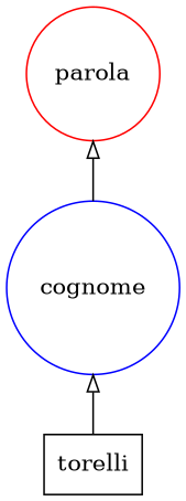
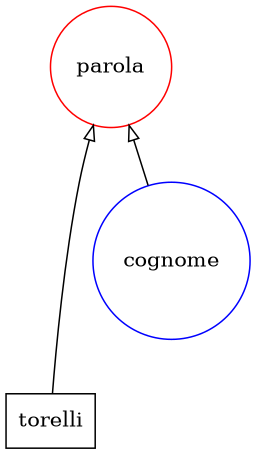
  digraph {
    rankdir=BT
    node [shape=circle]
    edge [arrowhead=empty]
    n1 [label=torelli shape=box]
    n2 [color=red label=parola]
    n3 [color=blue label=cognome]
    subgraph sub_1 {
      rank=source
      n1
    }
    subgraph sub_2 {
      rank=same
      n2
    }
    subgraph sub_3 {
      rank=same
      n3
    }
    subgraph sub_4 {
      rank=same
    }
    subgraph sub_5 {
      rank=same
    }
-   n1 -> n3
+   n1 -> n2
    n3 -> n2
  }
